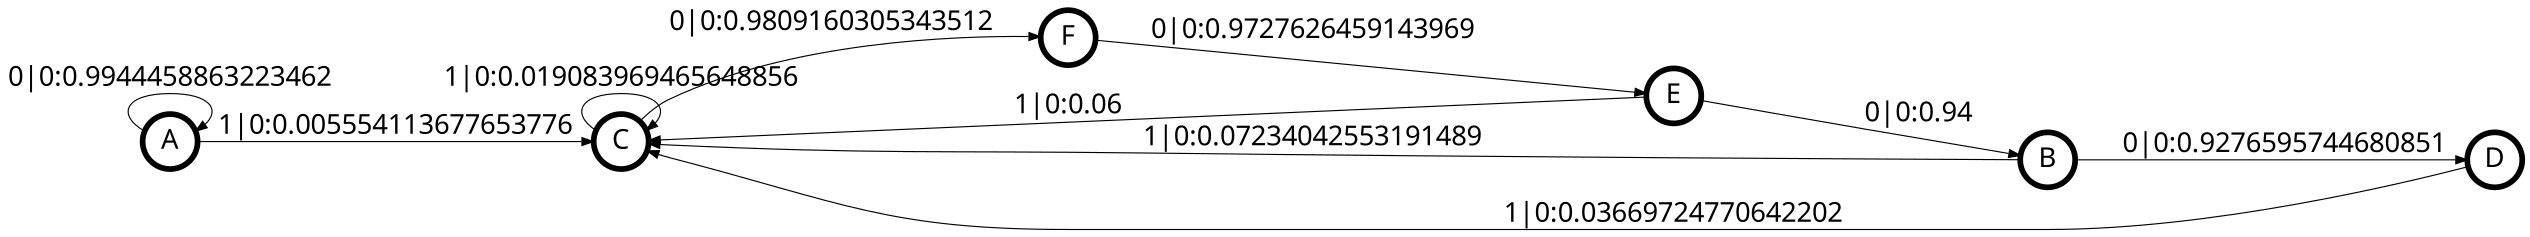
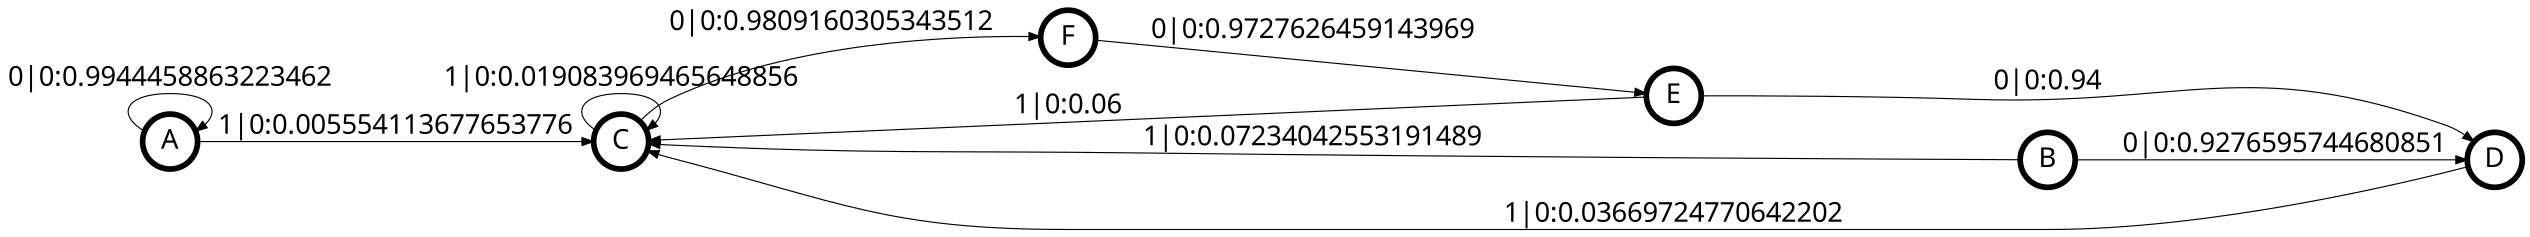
  digraph {
    fontname="CMU Serif Roman"
    rankdir=LR
    node [fontname="CMU Serif Roman" fontsize=24 penwidth=5 shape=circle]
    edge [fontname="CMU Serif Roman" fontsize=24]
    A
    C
    F
    E
    B
    D
    A -> A [label="0|0:0.9944458863223462\l"]
    A -> C [label="1|0:0.005554113677653776\l"]
    C -> C [label="1|0:0.019083969465648856\l"]
    C -> F [label="0|0:0.9809160305343512\l"]
    F -> E [label="0|0:0.9727626459143969\l"]
    E -> C [label="1|0:0.06\l"]
-   E -> B [label="0|0:0.94\l"]
+   E -> D [label="0|0:0.94\l"]
    B -> C [label="1|0:0.07234042553191489\l"]
    B -> D [label="0|0:0.9276595744680851\l"]
    D -> C [label="1|0:0.03669724770642202\l"]
  }
